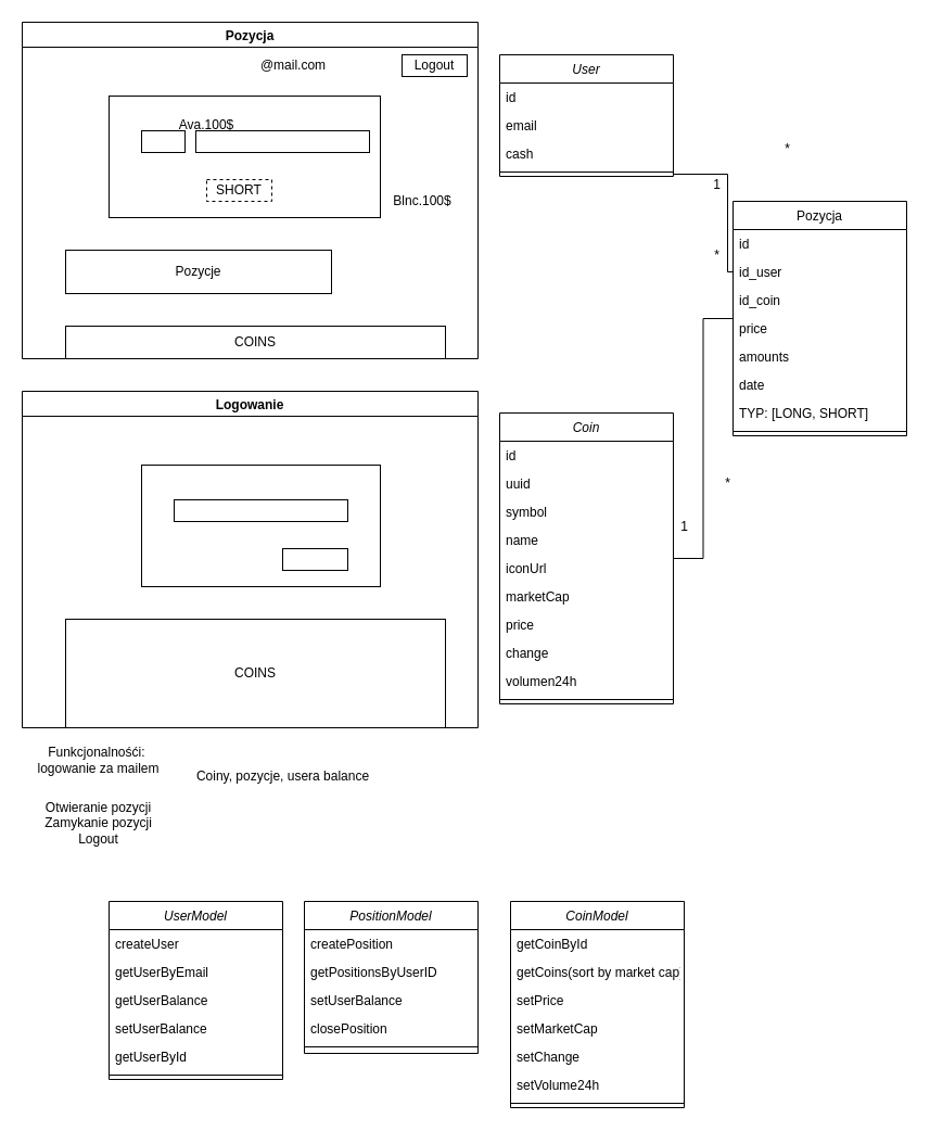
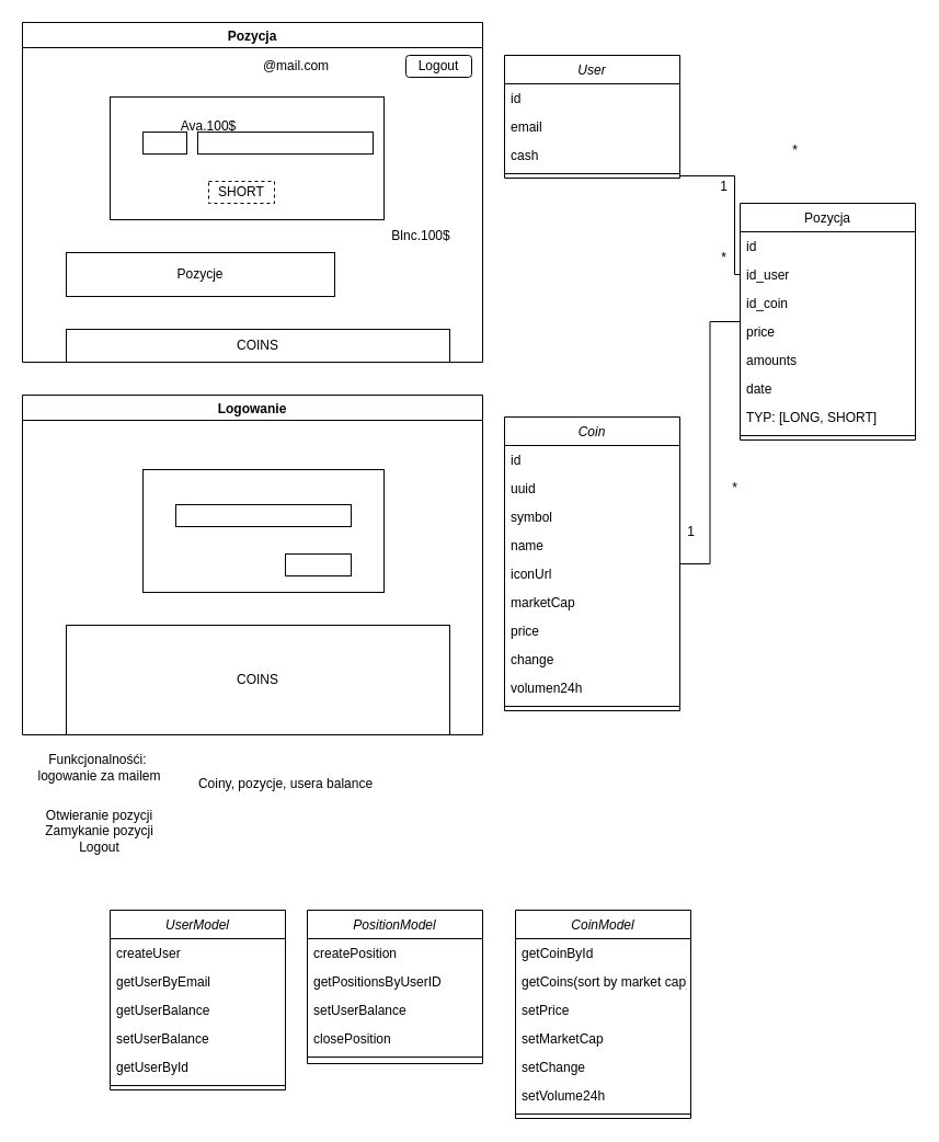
  <mxCell id="0" />
  <mxCell id="1" parent="0" />
  <mxCell id="2" value="User" style="swimlane;fontStyle=2;align=center;verticalAlign=top;childLayout=stackLayout;horizontal=1;startSize=26;horizontalStack=0;resizeParent=1;resizeLast=0;collapsible=1;marginBottom=0;rounded=0;shadow=0;strokeWidth=1;" parent="1" vertex="1"><mxGeometry x="460" y="50" width="160" height="112" as="geometry"><mxRectangle x="230" y="140" width="160" height="26" as="alternateBounds" /></mxGeometry></mxCell>
  <mxCell id="3" value="id" style="text;align=left;verticalAlign=top;spacingLeft=4;spacingRight=4;overflow=hidden;rotatable=0;points=[[0,0.5],[1,0.5]];portConstraint=eastwest;" parent="2" vertex="1"><mxGeometry y="26" width="160" height="26" as="geometry" /></mxCell>
  <mxCell id="4" value="email" style="text;align=left;verticalAlign=top;spacingLeft=4;spacingRight=4;overflow=hidden;rotatable=0;points=[[0,0.5],[1,0.5]];portConstraint=eastwest;rounded=0;shadow=0;html=0;" parent="2" vertex="1"><mxGeometry y="52" width="160" height="26" as="geometry" /></mxCell>
  <mxCell id="5" value="cash" style="text;align=left;verticalAlign=top;spacingLeft=4;spacingRight=4;overflow=hidden;rotatable=0;points=[[0,0.5],[1,0.5]];portConstraint=eastwest;rounded=0;shadow=0;html=0;" parent="2" vertex="1"><mxGeometry y="78" width="160" height="26" as="geometry" /></mxCell>
  <mxCell id="6" value="" style="line;html=1;strokeWidth=1;align=left;verticalAlign=middle;spacingTop=-1;spacingLeft=3;spacingRight=3;rotatable=0;labelPosition=right;points=[];portConstraint=eastwest;" parent="2" vertex="1"><mxGeometry y="104" width="160" height="8" as="geometry" /></mxCell>
  <mxCell id="7" style="edgeStyle=orthogonalEdgeStyle;rounded=0;orthogonalLoop=1;jettySize=auto;html=1;endArrow=none;endFill=0;" parent="1" source="9" target="2" edge="1"><mxGeometry relative="1" as="geometry"><Array as="points"><mxPoint x="670" y="250" /><mxPoint x="670" y="160" /></Array></mxGeometry></mxCell>
  <mxCell id="8" style="edgeStyle=orthogonalEdgeStyle;rounded=0;orthogonalLoop=1;jettySize=auto;html=1;endArrow=none;endFill=0;" parent="1" source="9" target="21" edge="1"><mxGeometry relative="1" as="geometry" /></mxCell>
  <mxCell id="9" value="Pozycja" style="swimlane;fontStyle=0;align=center;verticalAlign=top;childLayout=stackLayout;horizontal=1;startSize=26;horizontalStack=0;resizeParent=1;resizeLast=0;collapsible=1;marginBottom=0;rounded=0;shadow=0;strokeWidth=1;" parent="1" vertex="1"><mxGeometry x="675" y="185" width="160" height="216" as="geometry"><mxRectangle x="340" y="380" width="170" height="26" as="alternateBounds" /></mxGeometry></mxCell>
  <mxCell id="10" value="id&#10;" style="text;align=left;verticalAlign=top;spacingLeft=4;spacingRight=4;overflow=hidden;rotatable=0;points=[[0,0.5],[1,0.5]];portConstraint=eastwest;" parent="9" vertex="1"><mxGeometry y="26" width="160" height="26" as="geometry" /></mxCell>
  <mxCell id="11" value="id_user" style="text;align=left;verticalAlign=top;spacingLeft=4;spacingRight=4;overflow=hidden;rotatable=0;points=[[0,0.5],[1,0.5]];portConstraint=eastwest;" parent="9" vertex="1"><mxGeometry y="52" width="160" height="26" as="geometry" /></mxCell>
  <mxCell id="12" value="id_coin" style="text;align=left;verticalAlign=top;spacingLeft=4;spacingRight=4;overflow=hidden;rotatable=0;points=[[0,0.5],[1,0.5]];portConstraint=eastwest;" parent="9" vertex="1"><mxGeometry y="78" width="160" height="26" as="geometry" /></mxCell>
  <mxCell id="13" value="price" style="text;align=left;verticalAlign=top;spacingLeft=4;spacingRight=4;overflow=hidden;rotatable=0;points=[[0,0.5],[1,0.5]];portConstraint=eastwest;" parent="9" vertex="1"><mxGeometry y="104" width="160" height="26" as="geometry" /></mxCell>
  <mxCell id="14" value="amounts" style="text;align=left;verticalAlign=top;spacingLeft=4;spacingRight=4;overflow=hidden;rotatable=0;points=[[0,0.5],[1,0.5]];portConstraint=eastwest;" parent="9" vertex="1"><mxGeometry y="130" width="160" height="26" as="geometry" /></mxCell>
  <mxCell id="15" value="date" style="text;align=left;verticalAlign=top;spacingLeft=4;spacingRight=4;overflow=hidden;rotatable=0;points=[[0,0.5],[1,0.5]];portConstraint=eastwest;" parent="9" vertex="1"><mxGeometry y="156" width="160" height="26" as="geometry" /></mxCell>
  <mxCell id="16" value="TYP: [LONG, SHORT]" style="text;align=left;verticalAlign=top;spacingLeft=4;spacingRight=4;overflow=hidden;rotatable=0;points=[[0,0.5],[1,0.5]];portConstraint=eastwest;" parent="9" vertex="1"><mxGeometry y="182" width="160" height="26" as="geometry" /></mxCell>
  <mxCell id="17" value="" style="line;html=1;strokeWidth=1;align=left;verticalAlign=middle;spacingTop=-1;spacingLeft=3;spacingRight=3;rotatable=0;labelPosition=right;points=[];portConstraint=eastwest;" parent="9" vertex="1"><mxGeometry y="208" width="160" height="8" as="geometry" /></mxCell>
  <mxCell id="18" value="1" style="text;html=1;align=center;verticalAlign=middle;resizable=0;points=[];autosize=1;strokeColor=none;fillColor=none;" parent="1" vertex="1"><mxGeometry x="645" y="155" width="30" height="30" as="geometry" /></mxCell>
  <mxCell id="19" value="*" style="text;html=1;align=center;verticalAlign=middle;resizable=0;points=[];autosize=1;strokeColor=none;fillColor=none;" parent="1" vertex="1"><mxGeometry x="710" y="122" width="30" height="30" as="geometry" /></mxCell>
  <mxCell id="20" style="edgeStyle=orthogonalEdgeStyle;rounded=0;orthogonalLoop=1;jettySize=auto;html=1;exitX=0.75;exitY=0;exitDx=0;exitDy=0;entryX=0.956;entryY=0;entryDx=0;entryDy=0;entryPerimeter=0;endArrow=none;endFill=0;" parent="1" source="9" target="9" edge="1"><mxGeometry relative="1" as="geometry" /></mxCell>
  <mxCell id="21" value="Coin" style="swimlane;fontStyle=2;align=center;verticalAlign=top;childLayout=stackLayout;horizontal=1;startSize=26;horizontalStack=0;resizeParent=1;resizeLast=0;collapsible=1;marginBottom=0;rounded=0;shadow=0;strokeWidth=1;" parent="1" vertex="1"><mxGeometry x="460" y="380" width="160" height="268" as="geometry"><mxRectangle x="230" y="140" width="160" height="26" as="alternateBounds" /></mxGeometry></mxCell>
  <mxCell id="22" value="id" style="text;align=left;verticalAlign=top;spacingLeft=4;spacingRight=4;overflow=hidden;rotatable=0;points=[[0,0.5],[1,0.5]];portConstraint=eastwest;" parent="21" vertex="1"><mxGeometry y="26" width="160" height="26" as="geometry" /></mxCell>
  <mxCell id="23" value="uuid" style="text;align=left;verticalAlign=top;spacingLeft=4;spacingRight=4;overflow=hidden;rotatable=0;points=[[0,0.5],[1,0.5]];portConstraint=eastwest;rounded=0;shadow=0;html=0;" parent="21" vertex="1"><mxGeometry y="52" width="160" height="26" as="geometry" /></mxCell>
  <mxCell id="24" value="symbol" style="text;align=left;verticalAlign=top;spacingLeft=4;spacingRight=4;overflow=hidden;rotatable=0;points=[[0,0.5],[1,0.5]];portConstraint=eastwest;rounded=0;shadow=0;html=0;" parent="21" vertex="1"><mxGeometry y="78" width="160" height="26" as="geometry" /></mxCell>
  <mxCell id="25" value="name" style="text;align=left;verticalAlign=top;spacingLeft=4;spacingRight=4;overflow=hidden;rotatable=0;points=[[0,0.5],[1,0.5]];portConstraint=eastwest;rounded=0;shadow=0;html=0;" parent="21" vertex="1"><mxGeometry y="104" width="160" height="26" as="geometry" /></mxCell>
  <mxCell id="26" value="iconUrl" style="text;align=left;verticalAlign=top;spacingLeft=4;spacingRight=4;overflow=hidden;rotatable=0;points=[[0,0.5],[1,0.5]];portConstraint=eastwest;rounded=0;shadow=0;html=0;" parent="21" vertex="1"><mxGeometry y="130" width="160" height="26" as="geometry" /></mxCell>
  <mxCell id="27" value="marketCap" style="text;align=left;verticalAlign=top;spacingLeft=4;spacingRight=4;overflow=hidden;rotatable=0;points=[[0,0.5],[1,0.5]];portConstraint=eastwest;rounded=0;shadow=0;html=0;" parent="21" vertex="1"><mxGeometry y="156" width="160" height="26" as="geometry" /></mxCell>
  <mxCell id="28" value="price" style="text;align=left;verticalAlign=top;spacingLeft=4;spacingRight=4;overflow=hidden;rotatable=0;points=[[0,0.5],[1,0.5]];portConstraint=eastwest;rounded=0;shadow=0;html=0;" parent="21" vertex="1"><mxGeometry y="182" width="160" height="26" as="geometry" /></mxCell>
  <mxCell id="29" value="change" style="text;align=left;verticalAlign=top;spacingLeft=4;spacingRight=4;overflow=hidden;rotatable=0;points=[[0,0.5],[1,0.5]];portConstraint=eastwest;rounded=0;shadow=0;html=0;" parent="21" vertex="1"><mxGeometry y="208" width="160" height="26" as="geometry" /></mxCell>
  <mxCell id="30" value="volumen24h" style="text;align=left;verticalAlign=top;spacingLeft=4;spacingRight=4;overflow=hidden;rotatable=0;points=[[0,0.5],[1,0.5]];portConstraint=eastwest;rounded=0;shadow=0;html=0;" parent="21" vertex="1"><mxGeometry y="234" width="160" height="26" as="geometry" /></mxCell>
  <mxCell id="31" value="" style="line;html=1;strokeWidth=1;align=left;verticalAlign=middle;spacingTop=-1;spacingLeft=3;spacingRight=3;rotatable=0;labelPosition=right;points=[];portConstraint=eastwest;" parent="21" vertex="1"><mxGeometry y="260" width="160" height="8" as="geometry" /></mxCell>
  <mxCell id="32" value="*" style="text;html=1;align=center;verticalAlign=middle;resizable=0;points=[];autosize=1;strokeColor=none;fillColor=none;" parent="1" vertex="1"><mxGeometry x="645" y="220" width="30" height="30" as="geometry" /></mxCell>
  <mxCell id="33" value="1" style="text;html=1;align=center;verticalAlign=middle;resizable=0;points=[];autosize=1;strokeColor=none;fillColor=none;" parent="1" vertex="1"><mxGeometry x="615" y="470" width="30" height="30" as="geometry" /></mxCell>
  <mxCell id="34" value="Logowanie" style="swimlane;fillColor=none;" parent="1" vertex="1"><mxGeometry x="20" y="360" width="420" height="310" as="geometry" /></mxCell>
  <mxCell id="35" value="" style="rounded=0;whiteSpace=wrap;html=1;fillColor=none;" parent="34" vertex="1"><mxGeometry x="110" y="68" width="220" height="112" as="geometry" /></mxCell>
  <mxCell id="36" value="" style="rounded=0;whiteSpace=wrap;html=1;fillColor=none;" parent="34" vertex="1"><mxGeometry x="140" y="100" width="160" height="20" as="geometry" /></mxCell>
  <mxCell id="37" value="" style="rounded=0;whiteSpace=wrap;html=1;fillColor=none;" parent="34" vertex="1"><mxGeometry x="240" y="145" width="60" height="20" as="geometry" /></mxCell>
  <mxCell id="38" value="COINS" style="rounded=0;whiteSpace=wrap;html=1;fillColor=none;" parent="34" vertex="1"><mxGeometry x="40" y="210" width="350" height="100" as="geometry" /></mxCell>
  <mxCell id="39" value="Funkcjonalnośći:&amp;nbsp;&lt;br&gt;logowanie za mailem" style="text;html=1;align=center;verticalAlign=middle;resizable=0;points=[];autosize=1;strokeColor=none;fillColor=none;" parent="1" vertex="1"><mxGeometry x="20" y="680" width="140" height="40" as="geometry" /></mxCell>
  <mxCell id="40" value="Pozycja" style="swimlane;fillColor=none;" parent="1" vertex="1"><mxGeometry x="20" y="20" width="420" height="310" as="geometry" /></mxCell>
  <mxCell id="41" value="" style="rounded=0;whiteSpace=wrap;html=1;fillColor=none;" parent="40" vertex="1"><mxGeometry x="80" y="68" width="250" height="112" as="geometry" /></mxCell>
  <mxCell id="42" value="" style="rounded=0;whiteSpace=wrap;html=1;fillColor=none;" parent="40" vertex="1"><mxGeometry x="160" y="100" width="160" height="20" as="geometry" /></mxCell>
  <mxCell id="43" value="COINS" style="rounded=0;whiteSpace=wrap;html=1;fillColor=none;" parent="40" vertex="1"><mxGeometry x="40" y="280" width="350" height="30" as="geometry" /></mxCell>
  <mxCell id="44" value="" style="rounded=0;whiteSpace=wrap;html=1;fillColor=none;" parent="40" vertex="1"><mxGeometry x="110" y="100" width="40" height="20" as="geometry" /></mxCell>
  <mxCell id="45" style="edgeStyle=orthogonalEdgeStyle;rounded=0;orthogonalLoop=1;jettySize=auto;html=1;exitX=0.5;exitY=0;exitDx=0;exitDy=0;entryX=0.75;entryY=0;entryDx=0;entryDy=0;endArrow=none;endFill=0;" parent="40" source="44" target="44" edge="1"><mxGeometry relative="1" as="geometry" /></mxCell>
  <mxCell id="46" value="Pozycje" style="rounded=0;whiteSpace=wrap;html=1;fillColor=none;" parent="40" vertex="1"><mxGeometry x="40" y="210" width="245" height="40" as="geometry" /></mxCell>
- <mxCell id="47" value="Logout" style="rounded=0;whiteSpace=wrap;html=1;fillColor=none;" parent="40" vertex="1"><mxGeometry x="350" y="30" width="60" height="20" as="geometry" /></mxCell>
+ <mxCell id="47" value="Logout" style="whiteSpace=wrap;html=1;fillColor=none;rounded=1;" parent="40" vertex="1"><mxGeometry x="350" y="30" width="60" height="20" as="geometry" /></mxCell>
  <mxCell id="48" value="Ava.100$" style="text;html=1;strokeColor=none;fillColor=none;align=center;verticalAlign=middle;whiteSpace=wrap;rounded=0;" parent="40" vertex="1"><mxGeometry x="140" y="80" width="60" height="30" as="geometry" /></mxCell>
  <mxCell id="49" value="SHORT" style="rounded=0;whiteSpace=wrap;html=1;fillColor=none;dashed=1;" parent="40" vertex="1"><mxGeometry x="170" y="145" width="60" height="20" as="geometry" /></mxCell>
  <mxCell id="50" value="@mail.com" style="text;html=1;strokeColor=none;fillColor=none;align=center;verticalAlign=middle;whiteSpace=wrap;rounded=0;" parent="40" vertex="1"><mxGeometry x="220" y="25" width="60" height="30" as="geometry" /></mxCell>
- <mxCell id="51" value="Blnc.100$" style="text;html=1;strokeColor=none;fillColor=none;align=center;verticalAlign=middle;whiteSpace=wrap;rounded=0;" parent="40" vertex="1"><mxGeometry x="339" y="150" width="60" height="30" as="geometry" /></mxCell>
+ <mxCell id="51" value="Blnc.100$" style="text;html=1;strokeColor=none;fillColor=none;align=center;verticalAlign=middle;whiteSpace=wrap;rounded=0;" parent="40" vertex="1"><mxGeometry x="334" y="180" width="60" height="30" as="geometry" /></mxCell>
  <mxCell id="52" value="Otwieranie pozycji&lt;br&gt;Zamykanie pozycji&lt;br&gt;Logout&lt;br&gt;&lt;br&gt;" style="text;html=1;align=center;verticalAlign=middle;resizable=0;points=[];autosize=1;strokeColor=none;fillColor=none;" parent="1" vertex="1"><mxGeometry x="30" y="730" width="120" height="70" as="geometry" /></mxCell>
  <mxCell id="53" value="Coiny, pozycje, usera balance" style="text;html=1;align=center;verticalAlign=middle;resizable=0;points=[];autosize=1;strokeColor=none;fillColor=none;" parent="1" vertex="1"><mxGeometry x="170" y="700" width="180" height="30" as="geometry" /></mxCell>
  <mxCell id="54" value="*" style="text;html=1;align=center;verticalAlign=middle;resizable=0;points=[];autosize=1;strokeColor=none;fillColor=none;" parent="1" vertex="1"><mxGeometry x="655" y="430" width="30" height="30" as="geometry" /></mxCell>
  <mxCell id="55" value="UserModel" style="swimlane;fontStyle=2;align=center;verticalAlign=top;childLayout=stackLayout;horizontal=1;startSize=26;horizontalStack=0;resizeParent=1;resizeLast=0;collapsible=1;marginBottom=0;rounded=0;shadow=0;strokeWidth=1;" parent="1" vertex="1"><mxGeometry x="100" y="830" width="160" height="164" as="geometry"><mxRectangle x="230" y="140" width="160" height="26" as="alternateBounds" /></mxGeometry></mxCell>
  <mxCell id="56" value="createUser" style="text;align=left;verticalAlign=top;spacingLeft=4;spacingRight=4;overflow=hidden;rotatable=0;points=[[0,0.5],[1,0.5]];portConstraint=eastwest;" parent="55" vertex="1"><mxGeometry y="26" width="160" height="26" as="geometry" /></mxCell>
  <mxCell id="57" value="getUserByEmail" style="text;align=left;verticalAlign=top;spacingLeft=4;spacingRight=4;overflow=hidden;rotatable=0;points=[[0,0.5],[1,0.5]];portConstraint=eastwest;" parent="55" vertex="1"><mxGeometry y="52" width="160" height="26" as="geometry" /></mxCell>
  <mxCell id="58" value="getUserBalance" style="text;align=left;verticalAlign=top;spacingLeft=4;spacingRight=4;overflow=hidden;rotatable=0;points=[[0,0.5],[1,0.5]];portConstraint=eastwest;rounded=0;shadow=0;html=0;" parent="55" vertex="1"><mxGeometry y="78" width="160" height="26" as="geometry" /></mxCell>
  <mxCell id="59" value="setUserBalance" style="text;align=left;verticalAlign=top;spacingLeft=4;spacingRight=4;overflow=hidden;rotatable=0;points=[[0,0.5],[1,0.5]];portConstraint=eastwest;rounded=0;shadow=0;html=0;" parent="55" vertex="1"><mxGeometry y="104" width="160" height="26" as="geometry" /></mxCell>
  <mxCell id="60" value="getUserById" style="text;align=left;verticalAlign=top;spacingLeft=4;spacingRight=4;overflow=hidden;rotatable=0;points=[[0,0.5],[1,0.5]];portConstraint=eastwest;rounded=0;shadow=0;html=0;" parent="55" vertex="1"><mxGeometry y="130" width="160" height="26" as="geometry" /></mxCell>
  <mxCell id="61" value="" style="line;html=1;strokeWidth=1;align=left;verticalAlign=middle;spacingTop=-1;spacingLeft=3;spacingRight=3;rotatable=0;labelPosition=right;points=[];portConstraint=eastwest;" parent="55" vertex="1"><mxGeometry y="156" width="160" height="8" as="geometry" /></mxCell>
  <mxCell id="62" value="PositionModel" style="swimlane;fontStyle=2;align=center;verticalAlign=top;childLayout=stackLayout;horizontal=1;startSize=26;horizontalStack=0;resizeParent=1;resizeLast=0;collapsible=1;marginBottom=0;rounded=0;shadow=0;strokeWidth=1;" parent="1" vertex="1"><mxGeometry x="280" y="830" width="160" height="140" as="geometry"><mxRectangle x="230" y="140" width="160" height="26" as="alternateBounds" /></mxGeometry></mxCell>
  <mxCell id="63" value="createPosition&#10;" style="text;align=left;verticalAlign=top;spacingLeft=4;spacingRight=4;overflow=hidden;rotatable=0;points=[[0,0.5],[1,0.5]];portConstraint=eastwest;rounded=0;shadow=0;html=0;" parent="62" vertex="1"><mxGeometry y="26" width="160" height="26" as="geometry" /></mxCell>
  <mxCell id="64" value="getPositionsByUserID" style="text;align=left;verticalAlign=top;spacingLeft=4;spacingRight=4;overflow=hidden;rotatable=0;points=[[0,0.5],[1,0.5]];portConstraint=eastwest;" parent="62" vertex="1"><mxGeometry y="52" width="160" height="26" as="geometry" /></mxCell>
  <mxCell id="65" value="setUserBalance" style="text;align=left;verticalAlign=top;spacingLeft=4;spacingRight=4;overflow=hidden;rotatable=0;points=[[0,0.5],[1,0.5]];portConstraint=eastwest;rounded=0;shadow=0;html=0;" parent="62" vertex="1"><mxGeometry y="78" width="160" height="26" as="geometry" /></mxCell>
  <mxCell id="66" value="closePosition" style="text;align=left;verticalAlign=top;spacingLeft=4;spacingRight=4;overflow=hidden;rotatable=0;points=[[0,0.5],[1,0.5]];portConstraint=eastwest;rounded=0;shadow=0;html=0;" parent="62" vertex="1"><mxGeometry y="104" width="160" height="26" as="geometry" /></mxCell>
  <mxCell id="67" value="" style="line;html=1;strokeWidth=1;align=left;verticalAlign=middle;spacingTop=-1;spacingLeft=3;spacingRight=3;rotatable=0;labelPosition=right;points=[];portConstraint=eastwest;" parent="62" vertex="1"><mxGeometry y="130" width="160" height="8" as="geometry" /></mxCell>
  <mxCell id="68" value="CoinModel" style="swimlane;fontStyle=2;align=center;verticalAlign=top;childLayout=stackLayout;horizontal=1;startSize=26;horizontalStack=0;resizeParent=1;resizeLast=0;collapsible=1;marginBottom=0;rounded=0;shadow=0;strokeWidth=1;" parent="1" vertex="1"><mxGeometry x="470" y="830" width="160" height="190" as="geometry"><mxRectangle x="230" y="140" width="160" height="26" as="alternateBounds" /></mxGeometry></mxCell>
  <mxCell id="69" value="getCoinById" style="text;align=left;verticalAlign=top;spacingLeft=4;spacingRight=4;overflow=hidden;rotatable=0;points=[[0,0.5],[1,0.5]];portConstraint=eastwest;rounded=0;shadow=0;html=0;" parent="68" vertex="1"><mxGeometry y="26" width="160" height="26" as="geometry" /></mxCell>
  <mxCell id="70" value="getCoins(sort by market cap)" style="text;align=left;verticalAlign=top;spacingLeft=4;spacingRight=4;overflow=hidden;rotatable=0;points=[[0,0.5],[1,0.5]];portConstraint=eastwest;rounded=0;shadow=0;html=0;" parent="68" vertex="1"><mxGeometry y="52" width="160" height="26" as="geometry" /></mxCell>
  <mxCell id="71" value="setPrice&#10;" style="text;align=left;verticalAlign=top;spacingLeft=4;spacingRight=4;overflow=hidden;rotatable=0;points=[[0,0.5],[1,0.5]];portConstraint=eastwest;rounded=0;shadow=0;html=0;" parent="68" vertex="1"><mxGeometry y="78" width="160" height="26" as="geometry" /></mxCell>
  <mxCell id="72" value="setMarketCap" style="text;align=left;verticalAlign=top;spacingLeft=4;spacingRight=4;overflow=hidden;rotatable=0;points=[[0,0.5],[1,0.5]];portConstraint=eastwest;rounded=0;shadow=0;html=0;" parent="68" vertex="1"><mxGeometry y="104" width="160" height="26" as="geometry" /></mxCell>
  <mxCell id="73" value="setChange" style="text;align=left;verticalAlign=top;spacingLeft=4;spacingRight=4;overflow=hidden;rotatable=0;points=[[0,0.5],[1,0.5]];portConstraint=eastwest;rounded=0;shadow=0;html=0;" parent="68" vertex="1"><mxGeometry y="130" width="160" height="26" as="geometry" /></mxCell>
  <mxCell id="74" value="setVolume24h" style="text;align=left;verticalAlign=top;spacingLeft=4;spacingRight=4;overflow=hidden;rotatable=0;points=[[0,0.5],[1,0.5]];portConstraint=eastwest;rounded=0;shadow=0;html=0;" parent="68" vertex="1"><mxGeometry y="156" width="160" height="26" as="geometry" /></mxCell>
  <mxCell id="75" value="" style="line;html=1;strokeWidth=1;align=left;verticalAlign=middle;spacingTop=-1;spacingLeft=3;spacingRight=3;rotatable=0;labelPosition=right;points=[];portConstraint=eastwest;" parent="68" vertex="1"><mxGeometry y="182" width="160" height="8" as="geometry" /></mxCell>
